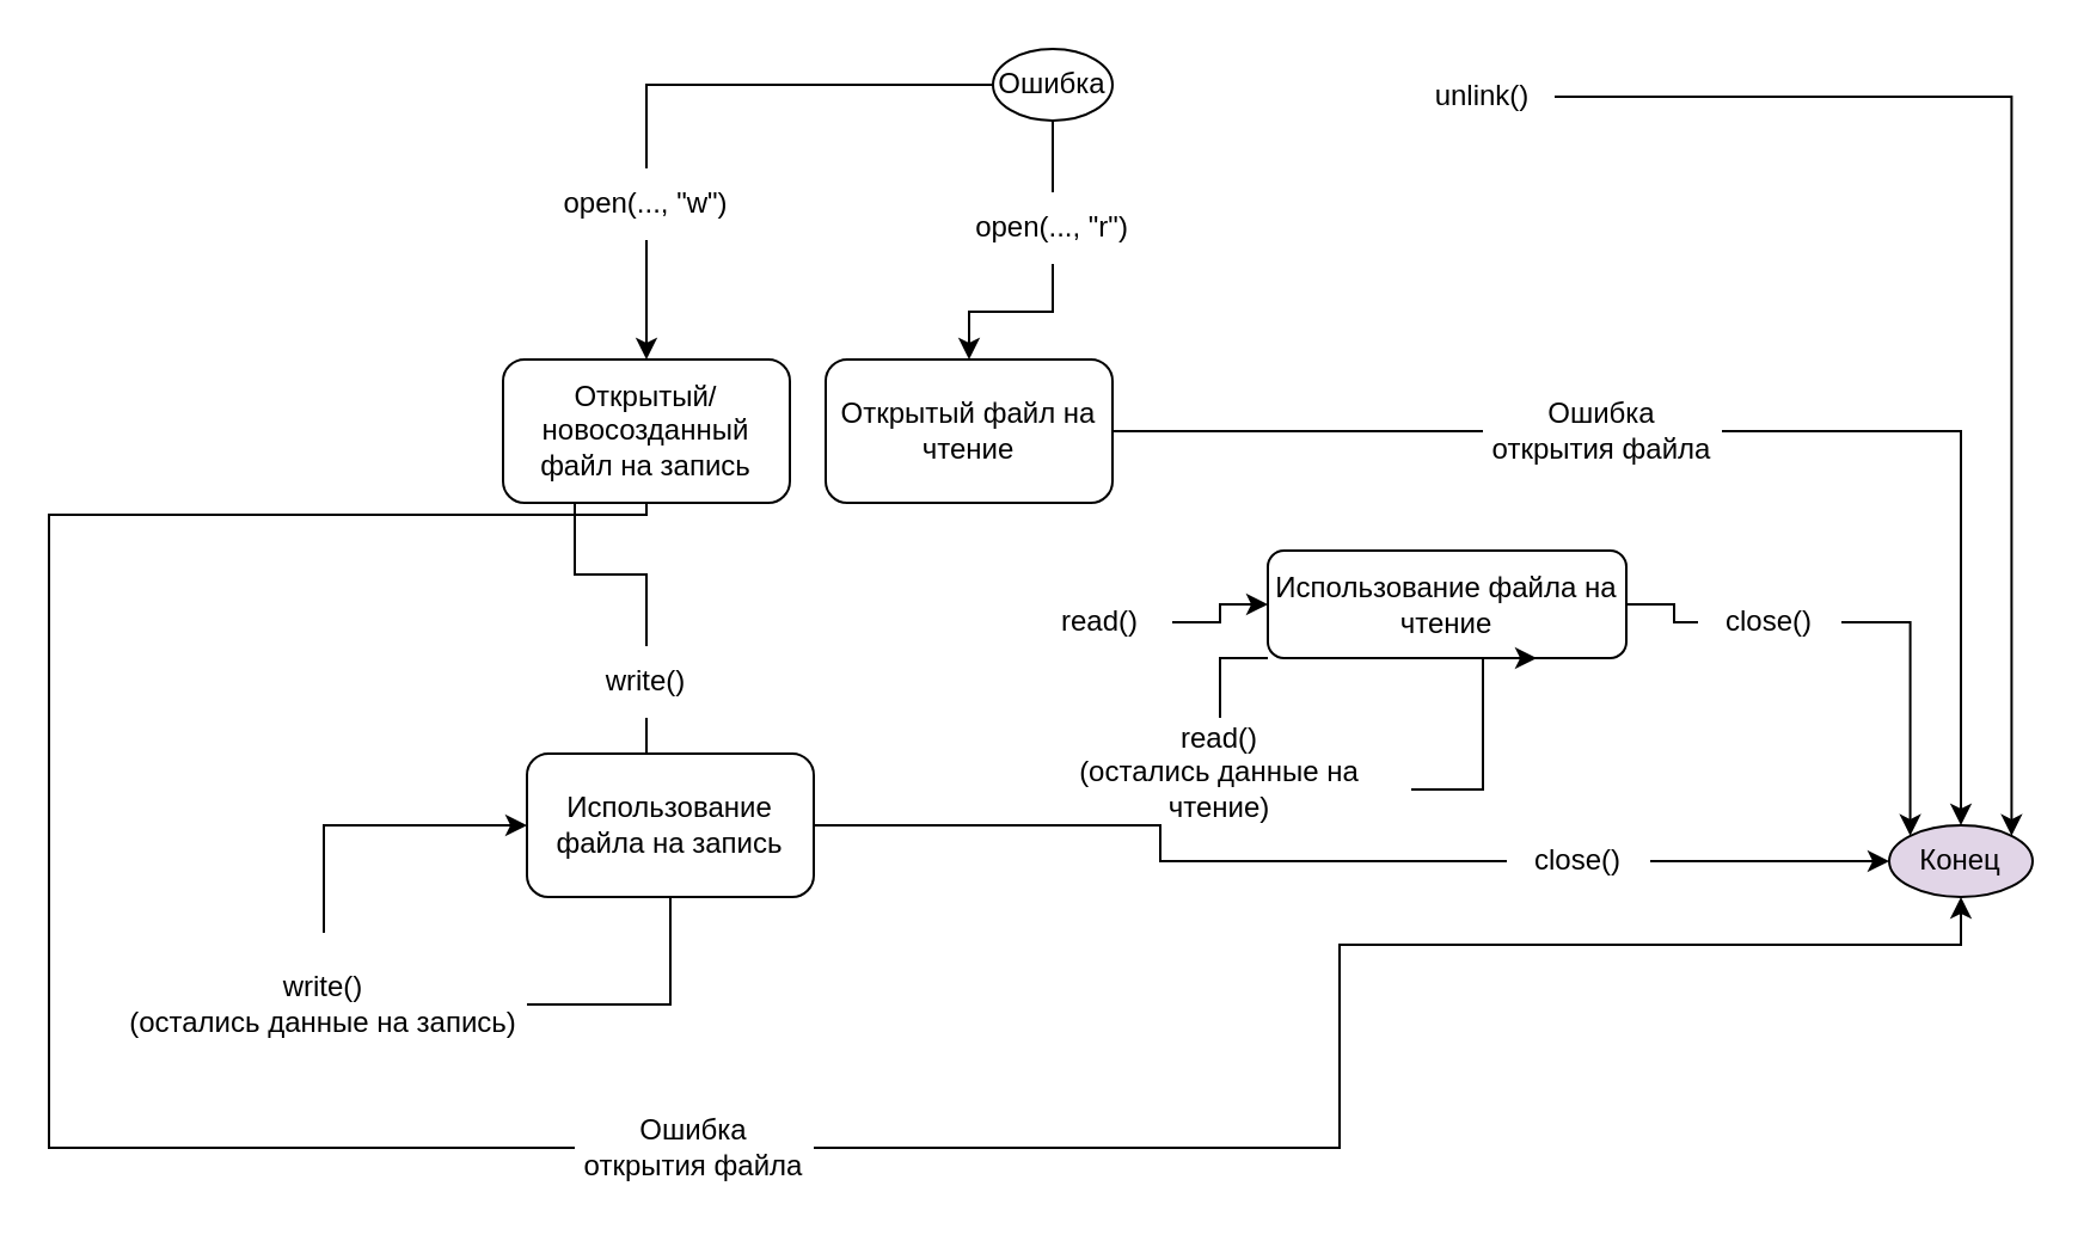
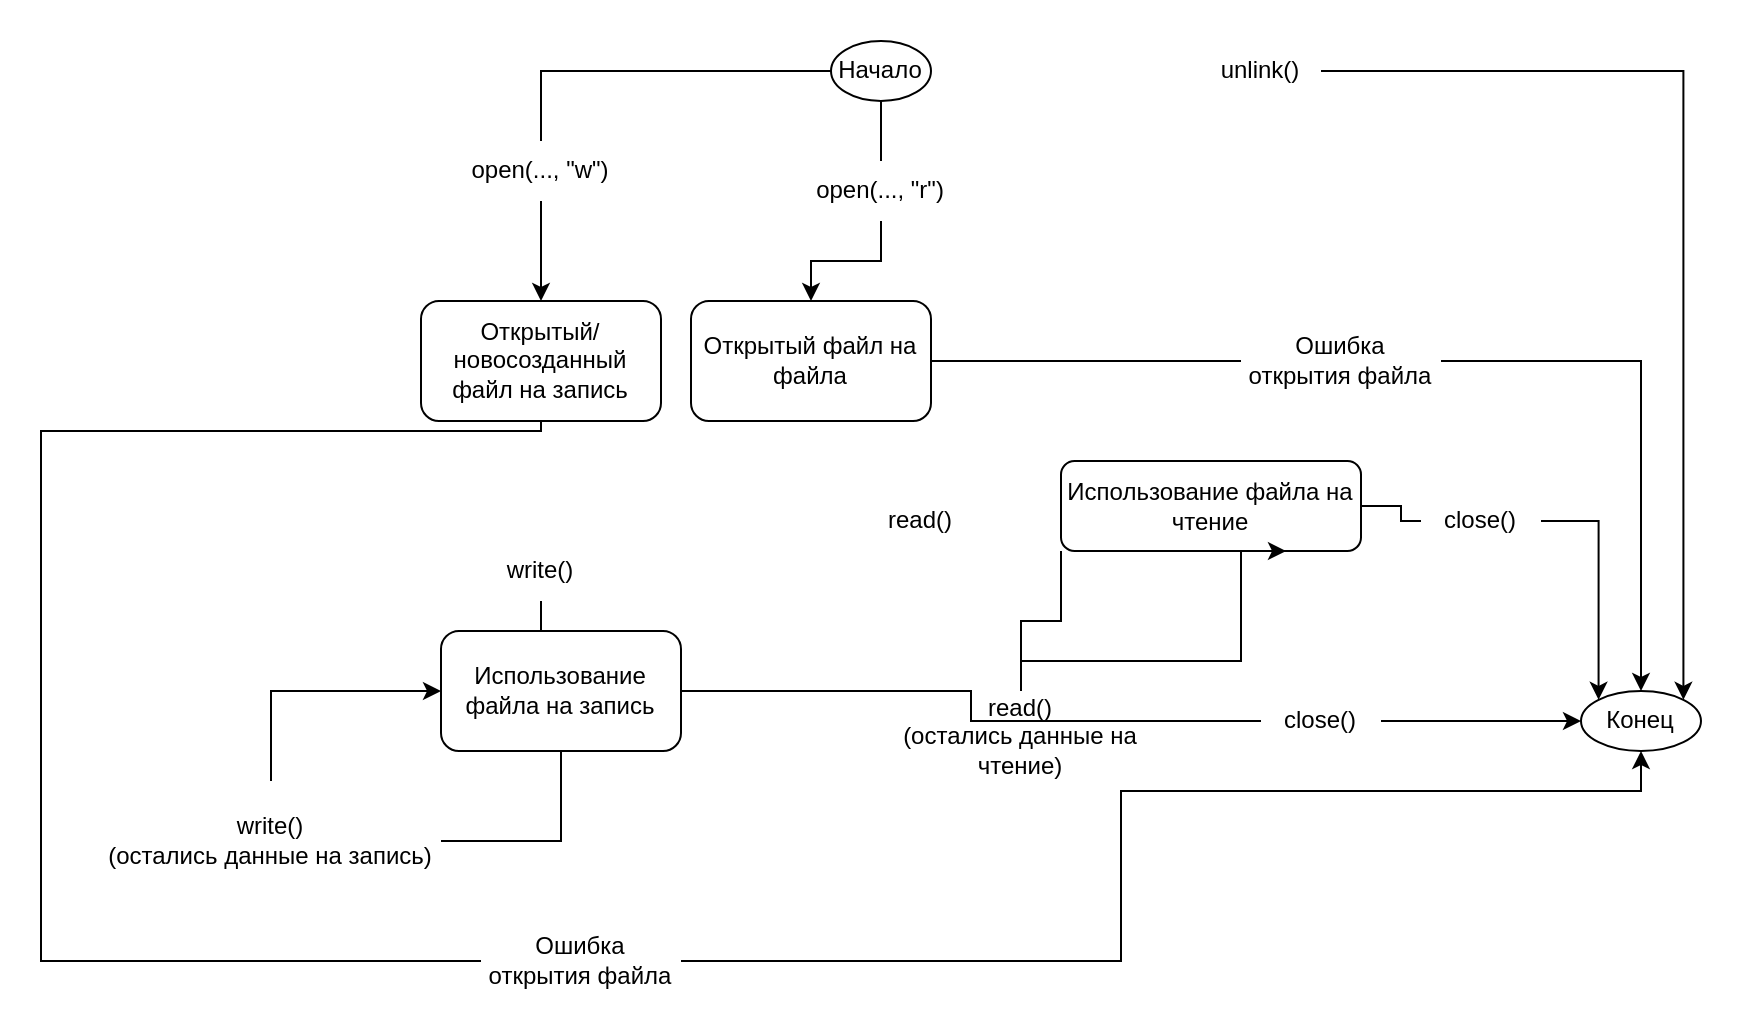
  <mxCell id="0" />
  <mxCell id="1" parent="0" />
  <mxCell id="2" style="edgeStyle=orthogonalEdgeStyle;rounded=0;orthogonalLoop=1;jettySize=auto;html=1;entryX=0.5;entryY=0;entryDx=0;entryDy=0;startArrow=none;" parent="1" source="26" target="9" edge="1"><mxGeometry relative="1" as="geometry" /></mxCell>
  <mxCell id="3" style="edgeStyle=orthogonalEdgeStyle;rounded=0;orthogonalLoop=1;jettySize=auto;html=1;startArrow=none;" parent="1" source="15" target="14" edge="1"><mxGeometry relative="1" as="geometry" /></mxCell>
- <mxCell id="4" style="edgeStyle=orthogonalEdgeStyle;rounded=0;orthogonalLoop=1;jettySize=auto;html=1;exitX=1;exitY=0.5;exitDx=0;exitDy=0;entryX=0;entryY=0.5;entryDx=0;entryDy=0;endArrow=classic;endFill=1;startArrow=none;" parent="1" source="28" target="23" edge="1"><mxGeometry relative="1" as="geometry" /></mxCell>
  <mxCell id="5" style="edgeStyle=orthogonalEdgeStyle;rounded=0;orthogonalLoop=1;jettySize=auto;html=1;endArrow=classic;endFill=1;entryX=0.5;entryY=1;entryDx=0;entryDy=0;startArrow=none;" parent="1" source="33" target="14" edge="1"><mxGeometry relative="1" as="geometry"><mxPoint x="540" y="180" as="targetPoint" /><Array as="points"><mxPoint x="560" y="480" /><mxPoint x="560" y="395" /><mxPoint x="820" y="395" /></Array></mxGeometry></mxCell>
  <mxCell id="6" value="Открытый/новосозданный файл на запись" style="rounded=1;whiteSpace=wrap;html=1;" parent="1" vertex="1"><mxGeometry x="210" y="150" width="120" height="60" as="geometry" /></mxCell>
  <mxCell id="7" style="edgeStyle=orthogonalEdgeStyle;rounded=0;orthogonalLoop=1;jettySize=auto;html=1;entryX=0;entryY=0.5;entryDx=0;entryDy=0;startArrow=none;" parent="1" source="17" target="14" edge="1"><mxGeometry relative="1" as="geometry" /></mxCell>
  <mxCell id="8" style="edgeStyle=orthogonalEdgeStyle;rounded=0;orthogonalLoop=1;jettySize=auto;html=1;exitX=0.5;exitY=1;exitDx=0;exitDy=0;entryX=1;entryY=0.5;entryDx=0;entryDy=0;endArrow=none;endFill=0;" parent="1" source="9" target="20" edge="1"><mxGeometry relative="1" as="geometry" /></mxCell>
  <mxCell id="9" value="Использование файла на запись" style="rounded=1;whiteSpace=wrap;html=1;" parent="1" vertex="1"><mxGeometry x="220" y="315" width="120" height="60" as="geometry" /></mxCell>
  <mxCell id="10" style="edgeStyle=orthogonalEdgeStyle;rounded=0;orthogonalLoop=1;jettySize=auto;html=1;startArrow=none;" parent="1" source="24" target="6" edge="1"><mxGeometry relative="1" as="geometry" /></mxCell>
  <mxCell id="11" style="edgeStyle=orthogonalEdgeStyle;rounded=0;orthogonalLoop=1;jettySize=auto;html=1;entryX=1;entryY=0;entryDx=0;entryDy=0;endArrow=classic;endFill=1;startArrow=none;" parent="1" source="31" target="14" edge="1"><mxGeometry relative="1" as="geometry" /></mxCell>
  <mxCell id="12" style="edgeStyle=orthogonalEdgeStyle;rounded=0;orthogonalLoop=1;jettySize=auto;html=1;entryX=0.5;entryY=0;entryDx=0;entryDy=0;endArrow=classic;endFill=1;startArrow=none;" parent="1" source="37" target="32" edge="1"><mxGeometry relative="1" as="geometry" /></mxCell>
- <mxCell id="13" value="Ошибка" style="ellipse;whiteSpace=wrap;html=1;" parent="1" vertex="1"><mxGeometry x="415" y="20" width="50" height="30" as="geometry" /></mxCell>
- <mxCell id="14" value="Конец" style="ellipse;whiteSpace=wrap;html=1;fillColor=#e1d5e7;" parent="1" vertex="1"><mxGeometry x="790" y="345" width="60" height="30" as="geometry" /></mxCell>
+ <mxCell id="13" value="Начало" style="ellipse;whiteSpace=wrap;html=1;" parent="1" vertex="1"><mxGeometry x="415" y="20" width="50" height="30" as="geometry" /></mxCell>
+ <mxCell id="14" value="Конец" style="ellipse;whiteSpace=wrap;html=1;" parent="1" vertex="1"><mxGeometry x="790" y="345" width="60" height="30" as="geometry" /></mxCell>
  <mxCell id="15" value="Ошибка открытия файла" style="text;html=1;strokeColor=none;fillColor=none;align=center;verticalAlign=middle;whiteSpace=wrap;rounded=0;" parent="1" vertex="1"><mxGeometry x="620" y="165" width="100" height="30" as="geometry" /></mxCell>
  <mxCell id="16" value="" style="edgeStyle=orthogonalEdgeStyle;rounded=0;orthogonalLoop=1;jettySize=auto;html=1;endArrow=none;entryX=0;entryY=0.5;entryDx=0;entryDy=0;" parent="1" source="32" target="15" edge="1"><mxGeometry relative="1" as="geometry"><mxPoint x="500" y="210" as="sourcePoint" /><mxPoint x="870" y="345" as="targetPoint" /></mxGeometry></mxCell>
  <mxCell id="17" value="close()" style="text;html=1;strokeColor=none;fillColor=none;align=center;verticalAlign=middle;whiteSpace=wrap;rounded=0;" parent="1" vertex="1"><mxGeometry x="630" y="345" width="60" height="30" as="geometry" /></mxCell>
  <mxCell id="18" value="" style="edgeStyle=orthogonalEdgeStyle;rounded=0;orthogonalLoop=1;jettySize=auto;html=1;entryX=0;entryY=0.5;entryDx=0;entryDy=0;endArrow=none;" parent="1" source="9" target="17" edge="1"><mxGeometry relative="1" as="geometry"><mxPoint x="500" y="360" as="sourcePoint" /><mxPoint x="840" y="360" as="targetPoint" /></mxGeometry></mxCell>
  <mxCell id="19" style="edgeStyle=orthogonalEdgeStyle;rounded=0;orthogonalLoop=1;jettySize=auto;html=1;exitX=0.5;exitY=0;exitDx=0;exitDy=0;entryX=0;entryY=0.5;entryDx=0;entryDy=0;" parent="1" source="20" target="9" edge="1"><mxGeometry relative="1" as="geometry" /></mxCell>
  <mxCell id="20" value="write()&lt;br&gt;(остались данные на запись)" style="text;html=1;strokeColor=none;fillColor=none;align=center;verticalAlign=middle;whiteSpace=wrap;rounded=0;" parent="1" vertex="1"><mxGeometry x="50" y="390" width="170" height="60" as="geometry" /></mxCell>
  <mxCell id="21" style="edgeStyle=orthogonalEdgeStyle;rounded=0;orthogonalLoop=1;jettySize=auto;html=1;endArrow=classic;endFill=1;entryX=0;entryY=0;entryDx=0;entryDy=0;startArrow=none;" parent="1" source="29" target="14" edge="1"><mxGeometry relative="1" as="geometry"><mxPoint x="610" y="360" as="targetPoint" /></mxGeometry></mxCell>
  <mxCell id="22" style="edgeStyle=orthogonalEdgeStyle;rounded=0;orthogonalLoop=1;jettySize=auto;html=1;exitX=0;exitY=1;exitDx=0;exitDy=0;entryX=0.5;entryY=0;entryDx=0;entryDy=0;endArrow=none;endFill=0;" parent="1" source="23" target="36" edge="1"><mxGeometry relative="1" as="geometry" /></mxCell>
  <mxCell id="23" value="Использование файла на чтение" style="rounded=1;whiteSpace=wrap;html=1;" parent="1" vertex="1"><mxGeometry x="530" y="230" width="150" height="45" as="geometry" /></mxCell>
  <mxCell id="24" value="open(..., &quot;w&quot;)" style="text;html=1;strokeColor=none;fillColor=none;align=center;verticalAlign=middle;whiteSpace=wrap;rounded=0;" parent="1" vertex="1"><mxGeometry x="230" y="70" width="80" height="30" as="geometry" /></mxCell>
  <mxCell id="25" value="" style="edgeStyle=orthogonalEdgeStyle;rounded=0;orthogonalLoop=1;jettySize=auto;html=1;endArrow=none;" parent="1" source="13" target="24" edge="1"><mxGeometry relative="1" as="geometry"><mxPoint x="440" y="100" as="sourcePoint" /><mxPoint x="440" y="180" as="targetPoint" /></mxGeometry></mxCell>
  <mxCell id="26" value="write()" style="text;html=1;strokeColor=none;fillColor=none;align=center;verticalAlign=middle;whiteSpace=wrap;rounded=0;" parent="1" vertex="1"><mxGeometry x="240" y="270" width="60" height="30" as="geometry" /></mxCell>
- <mxCell id="27" value="" style="edgeStyle=orthogonalEdgeStyle;rounded=0;orthogonalLoop=1;jettySize=auto;html=1;entryX=0.5;entryY=0;entryDx=0;entryDy=0;endArrow=none;exitX=0.25;exitY=1;exitDx=0;exitDy=0;" parent="1" source="6" target="26" edge="1"><mxGeometry relative="1" as="geometry"><mxPoint x="440" y="240" as="sourcePoint" /><mxPoint x="440" y="330" as="targetPoint" /></mxGeometry></mxCell>
  <mxCell id="28" value="read()" style="text;html=1;strokeColor=none;fillColor=none;align=center;verticalAlign=middle;whiteSpace=wrap;rounded=0;" parent="1" vertex="1"><mxGeometry x="430" y="245" width="60" height="30" as="geometry" /></mxCell>
  <mxCell id="29" value="close()" style="text;html=1;strokeColor=none;fillColor=none;align=center;verticalAlign=middle;whiteSpace=wrap;rounded=0;" parent="1" vertex="1"><mxGeometry x="710" y="245" width="60" height="30" as="geometry" /></mxCell>
  <mxCell id="30" value="" style="edgeStyle=orthogonalEdgeStyle;rounded=0;orthogonalLoop=1;jettySize=auto;html=1;endArrow=none;endFill=1;entryX=0;entryY=0.5;entryDx=0;entryDy=0;" parent="1" source="23" target="29" edge="1"><mxGeometry relative="1" as="geometry"><mxPoint x="710" y="210" as="sourcePoint" /><mxPoint x="730" y="210" as="targetPoint" /></mxGeometry></mxCell>
- <mxCell id="31" value="unlink()" style="text;html=1;strokeColor=none;fillColor=none;align=center;verticalAlign=middle;whiteSpace=wrap;rounded=0;" parent="1" vertex="1"><mxGeometry x="590" y="25" width="60" height="30" as="geometry" /></mxCell>
- <mxCell id="32" value="Открытый файл на чтение" style="rounded=1;whiteSpace=wrap;html=1;" parent="1" vertex="1"><mxGeometry x="345" y="150" width="120" height="60" as="geometry" /></mxCell>
+ <mxCell id="31" value="unlink()" style="text;html=1;strokeColor=none;fillColor=none;align=center;verticalAlign=middle;whiteSpace=wrap;rounded=0;" parent="1" vertex="1"><mxGeometry x="600" y="20" width="60" height="30" as="geometry" /></mxCell>
+ <mxCell id="32" value="Открытый файл на файла" style="rounded=1;whiteSpace=wrap;html=1;" parent="1" vertex="1"><mxGeometry x="345" y="150" width="120" height="60" as="geometry" /></mxCell>
  <mxCell id="33" value="Ошибка открытия файла" style="text;html=1;strokeColor=none;fillColor=none;align=center;verticalAlign=middle;whiteSpace=wrap;rounded=0;" parent="1" vertex="1"><mxGeometry x="240" y="465" width="100" height="30" as="geometry" /></mxCell>
  <mxCell id="34" value="" style="edgeStyle=orthogonalEdgeStyle;rounded=0;orthogonalLoop=1;jettySize=auto;html=1;endArrow=none;endFill=1;entryX=0;entryY=0.5;entryDx=0;entryDy=0;" parent="1" source="6" target="33" edge="1"><mxGeometry relative="1" as="geometry"><mxPoint x="820" y="375" as="targetPoint" /><mxPoint x="210" y="215" as="sourcePoint" /><Array as="points"><mxPoint x="20" y="215" /><mxPoint x="20" y="480" /></Array></mxGeometry></mxCell>
  <mxCell id="35" style="edgeStyle=orthogonalEdgeStyle;rounded=0;orthogonalLoop=1;jettySize=auto;html=1;entryX=0.75;entryY=1;entryDx=0;entryDy=0;endArrow=classic;endFill=1;" parent="1" source="36" target="23" edge="1"><mxGeometry relative="1" as="geometry"><Array as="points"><mxPoint x="620" y="330" /></Array></mxGeometry></mxCell>
- <mxCell id="36" value="read()&lt;br&gt;(остались данные на чтение)" style="text;html=1;strokeColor=none;fillColor=none;align=center;verticalAlign=middle;whiteSpace=wrap;rounded=0;" parent="1" vertex="1"><mxGeometry x="430" y="300" width="160" height="45" as="geometry" /></mxCell>
+ <mxCell id="36" value="read()&lt;br&gt;(остались данные на чтение)" style="text;html=1;strokeColor=none;fillColor=none;align=center;verticalAlign=middle;whiteSpace=wrap;rounded=0;" parent="1" vertex="1"><mxGeometry x="430" y="345" width="160" height="45" as="geometry" /></mxCell>
  <mxCell id="37" value="open(..., &quot;r&quot;)" style="text;html=1;strokeColor=none;fillColor=none;align=center;verticalAlign=middle;whiteSpace=wrap;rounded=0;" parent="1" vertex="1"><mxGeometry x="395" y="80" width="90" height="30" as="geometry" /></mxCell>
  <mxCell id="38" value="" style="edgeStyle=orthogonalEdgeStyle;rounded=0;orthogonalLoop=1;jettySize=auto;html=1;entryX=0.5;entryY=0;entryDx=0;entryDy=0;endArrow=none;endFill=1;" parent="1" source="13" target="37" edge="1"><mxGeometry relative="1" as="geometry"><mxPoint x="440" y="50" as="sourcePoint" /><mxPoint x="405" y="150" as="targetPoint" /></mxGeometry></mxCell>
